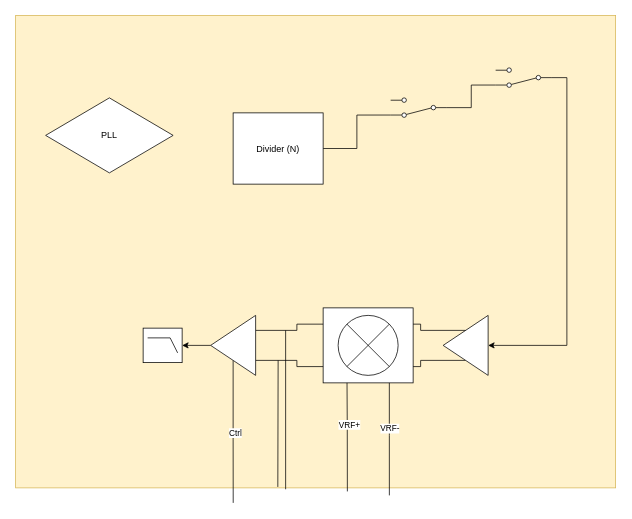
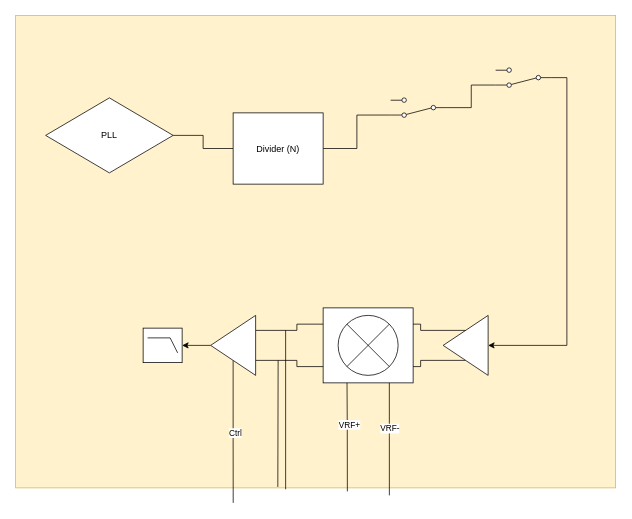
  <mxCell id="0" />
  <mxCell id="1" parent="0" />
  <mxCell id="2" value="" style="rounded=0;whiteSpace=wrap;html=1;fillColor=#fff2cc;strokeColor=#d6b656;" vertex="1" parent="1"><mxGeometry x="20" y="20" width="800" height="630" as="geometry" /></mxCell>
+ <mxCell id="3" style="edgeStyle=orthogonalEdgeStyle;rounded=0;orthogonalLoop=1;jettySize=auto;html=1;exitX=1;exitY=0.5;exitDx=0;exitDy=0;entryX=0;entryY=0.5;entryDx=0;entryDy=0;endArrow=none;endFill=0;" edge="1" parent="1" source="4" target="6"><mxGeometry relative="1" as="geometry" /></mxCell>
  <mxCell id="4" value="PLL" style="rhombus;whiteSpace=wrap;html=1;" vertex="1" parent="1"><mxGeometry x="60" y="130" width="170" height="100" as="geometry" /></mxCell>
  <mxCell id="5" style="edgeStyle=orthogonalEdgeStyle;rounded=0;orthogonalLoop=1;jettySize=auto;html=1;exitX=1;exitY=0.5;exitDx=0;exitDy=0;entryX=1;entryY=0.12;entryDx=0;entryDy=0;endArrow=none;endFill=0;" edge="1" parent="1" source="6" target="8"><mxGeometry relative="1" as="geometry" /></mxCell>
  <mxCell id="6" value="Divider (N)" style="rounded=0;whiteSpace=wrap;html=1;" vertex="1" parent="1"><mxGeometry x="310" y="150" width="120" height="95" as="geometry" /></mxCell>
  <mxCell id="7" style="edgeStyle=orthogonalEdgeStyle;rounded=0;orthogonalLoop=1;jettySize=auto;html=1;exitX=0;exitY=0.5;exitDx=0;exitDy=0;entryX=1;entryY=0.12;entryDx=0;entryDy=0;endArrow=none;endFill=0;" edge="1" parent="1" source="8" target="10"><mxGeometry relative="1" as="geometry" /></mxCell>
  <mxCell id="8" value="" style="html=1;shape=mxgraph.electrical.electro-mechanical.twoWaySwitch;aspect=fixed;elSwitchState=2;rotation=-180;" vertex="1" parent="1"><mxGeometry x="520" y="130" width="75" height="26" as="geometry" /></mxCell>
  <mxCell id="9" style="edgeStyle=orthogonalEdgeStyle;rounded=0;orthogonalLoop=1;jettySize=auto;html=1;exitX=0;exitY=0.5;exitDx=0;exitDy=0;entryX=0;entryY=0.5;entryDx=0;entryDy=0;" edge="1" parent="1" source="10" target="22"><mxGeometry relative="1" as="geometry" /></mxCell>
  <mxCell id="10" value="" style="html=1;shape=mxgraph.electrical.electro-mechanical.twoWaySwitch;aspect=fixed;elSwitchState=2;rotation=-180;" vertex="1" parent="1"><mxGeometry x="660" y="90" width="75" height="26" as="geometry" /></mxCell>
  <mxCell id="11" style="edgeStyle=orthogonalEdgeStyle;rounded=0;orthogonalLoop=1;jettySize=auto;html=1;exitX=0;exitY=0;exitDx=0;exitDy=0;entryX=0;entryY=0.75;entryDx=0;entryDy=0;endArrow=none;endFill=0;" edge="1" parent="1" source="25" target="19"><mxGeometry relative="1" as="geometry" /></mxCell>
  <mxCell id="12" style="edgeStyle=orthogonalEdgeStyle;rounded=0;orthogonalLoop=1;jettySize=auto;html=1;exitX=0;exitY=1;exitDx=0;exitDy=0;entryX=0;entryY=0.25;entryDx=0;entryDy=0;endArrow=none;endFill=0;" edge="1" parent="1" source="25" target="19"><mxGeometry relative="1" as="geometry" /></mxCell>
  <mxCell id="13" style="edgeStyle=orthogonalEdgeStyle;rounded=0;orthogonalLoop=1;jettySize=auto;html=1;exitX=0;exitY=1;exitDx=0;exitDy=0;endArrow=none;endFill=0;" edge="1" parent="1"><mxGeometry relative="1" as="geometry"><mxPoint x="462.333" y="654.72" as="targetPoint" /><mxPoint x="461.716" y="483.004" as="sourcePoint" /></mxGeometry></mxCell>
  <mxCell id="14" value="VRF+" style="edgeLabel;html=1;align=center;verticalAlign=middle;resizable=0;points=[];" vertex="1" connectable="0" parent="13"><mxGeometry x="-0.044" y="2" relative="1" as="geometry"><mxPoint y="1" as="offset" /></mxGeometry></mxCell>
  <mxCell id="15" style="edgeStyle=orthogonalEdgeStyle;rounded=0;orthogonalLoop=1;jettySize=auto;html=1;exitX=1;exitY=1;exitDx=0;exitDy=0;endArrow=none;endFill=0;" edge="1" parent="1" source="25"><mxGeometry relative="1" as="geometry"><mxPoint x="518.333" y="660" as="targetPoint" /></mxGeometry></mxCell>
  <mxCell id="16" value="VRF-" style="edgeLabel;html=1;align=center;verticalAlign=middle;resizable=0;points=[];" vertex="1" connectable="0" parent="15"><mxGeometry x="-0.105" relative="1" as="geometry"><mxPoint y="5" as="offset" /></mxGeometry></mxCell>
  <mxCell id="17" style="edgeStyle=orthogonalEdgeStyle;rounded=0;orthogonalLoop=1;jettySize=auto;html=1;exitX=0.5;exitY=0;exitDx=0;exitDy=0;endArrow=none;endFill=0;" edge="1" parent="1" source="19"><mxGeometry relative="1" as="geometry"><mxPoint x="310.111" y="670" as="targetPoint" /></mxGeometry></mxCell>
  <mxCell id="18" value="Ctrl" style="edgeLabel;html=1;align=center;verticalAlign=middle;resizable=0;points=[];" vertex="1" connectable="0" parent="17"><mxGeometry x="-0.081" y="2" relative="1" as="geometry"><mxPoint y="8" as="offset" /></mxGeometry></mxCell>
  <mxCell id="19" value="" style="triangle;whiteSpace=wrap;html=1;rotation=-180;" vertex="1" parent="1"><mxGeometry x="280" y="420" width="60" height="80" as="geometry" /></mxCell>
  <mxCell id="20" style="edgeStyle=orthogonalEdgeStyle;rounded=0;orthogonalLoop=1;jettySize=auto;html=1;exitX=0.5;exitY=1;exitDx=0;exitDy=0;entryX=1;entryY=0;entryDx=0;entryDy=0;endArrow=none;endFill=0;" edge="1" parent="1" source="22" target="25"><mxGeometry relative="1" as="geometry" /></mxCell>
  <mxCell id="21" style="edgeStyle=orthogonalEdgeStyle;rounded=0;orthogonalLoop=1;jettySize=auto;html=1;exitX=0.5;exitY=0;exitDx=0;exitDy=0;entryX=1;entryY=1;entryDx=0;entryDy=0;endArrow=none;endFill=0;" edge="1" parent="1" source="22" target="25"><mxGeometry relative="1" as="geometry" /></mxCell>
  <mxCell id="22" value="" style="triangle;whiteSpace=wrap;html=1;rotation=-180;" vertex="1" parent="1"><mxGeometry x="590" y="420" width="60" height="80" as="geometry" /></mxCell>
  <mxCell id="23" value="" style="verticalLabelPosition=bottom;shadow=0;dashed=0;align=center;html=1;verticalAlign=top;shape=mxgraph.electrical.logic_gates.lowpass_filter;" vertex="1" parent="1"><mxGeometry x="190" y="437" width="52" height="46" as="geometry" /></mxCell>
  <mxCell id="24" value="" style="rounded=0;whiteSpace=wrap;html=1;" vertex="1" parent="1"><mxGeometry x="430" y="410" width="120" height="100" as="geometry" /></mxCell>
  <mxCell id="25" value="" style="shape=sumEllipse;perimeter=ellipsePerimeter;whiteSpace=wrap;html=1;backgroundOutline=1;" vertex="1" parent="1"><mxGeometry x="450" y="420" width="80" height="80" as="geometry" /></mxCell>
  <mxCell id="26" style="edgeStyle=orthogonalEdgeStyle;rounded=0;orthogonalLoop=1;jettySize=auto;html=1;exitX=1;exitY=0.5;exitDx=0;exitDy=0;entryX=1;entryY=0.5;entryDx=0;entryDy=0;entryPerimeter=0;" edge="1" parent="1" source="19" target="23"><mxGeometry relative="1" as="geometry" /></mxCell>
  <mxCell id="27" value="" style="endArrow=none;html=1;rounded=0;exitX=0.437;exitY=0.998;exitDx=0;exitDy=0;exitPerimeter=0;" edge="1" parent="1" source="2"><mxGeometry width="50" height="50" relative="1" as="geometry"><mxPoint x="460" y="430" as="sourcePoint" /><mxPoint x="370" y="480" as="targetPoint" /></mxGeometry></mxCell>
  <mxCell id="28" value="" style="endArrow=none;html=1;rounded=0;exitX=0.45;exitY=1.003;exitDx=0;exitDy=0;exitPerimeter=0;" edge="1" parent="1" source="2"><mxGeometry width="50" height="50" relative="1" as="geometry"><mxPoint x="380" y="609" as="sourcePoint" /><mxPoint x="380" y="440" as="targetPoint" /></mxGeometry></mxCell>
